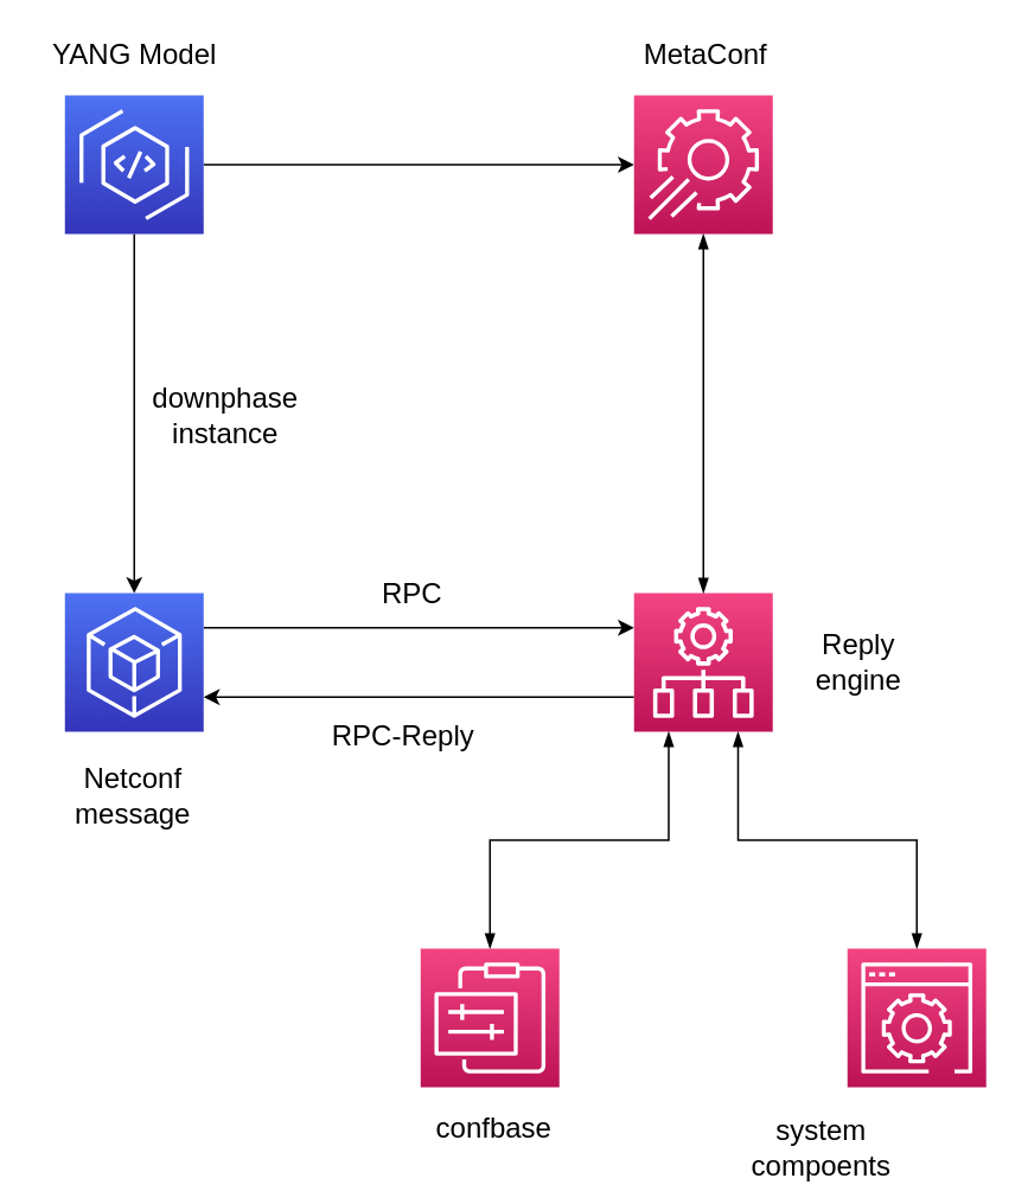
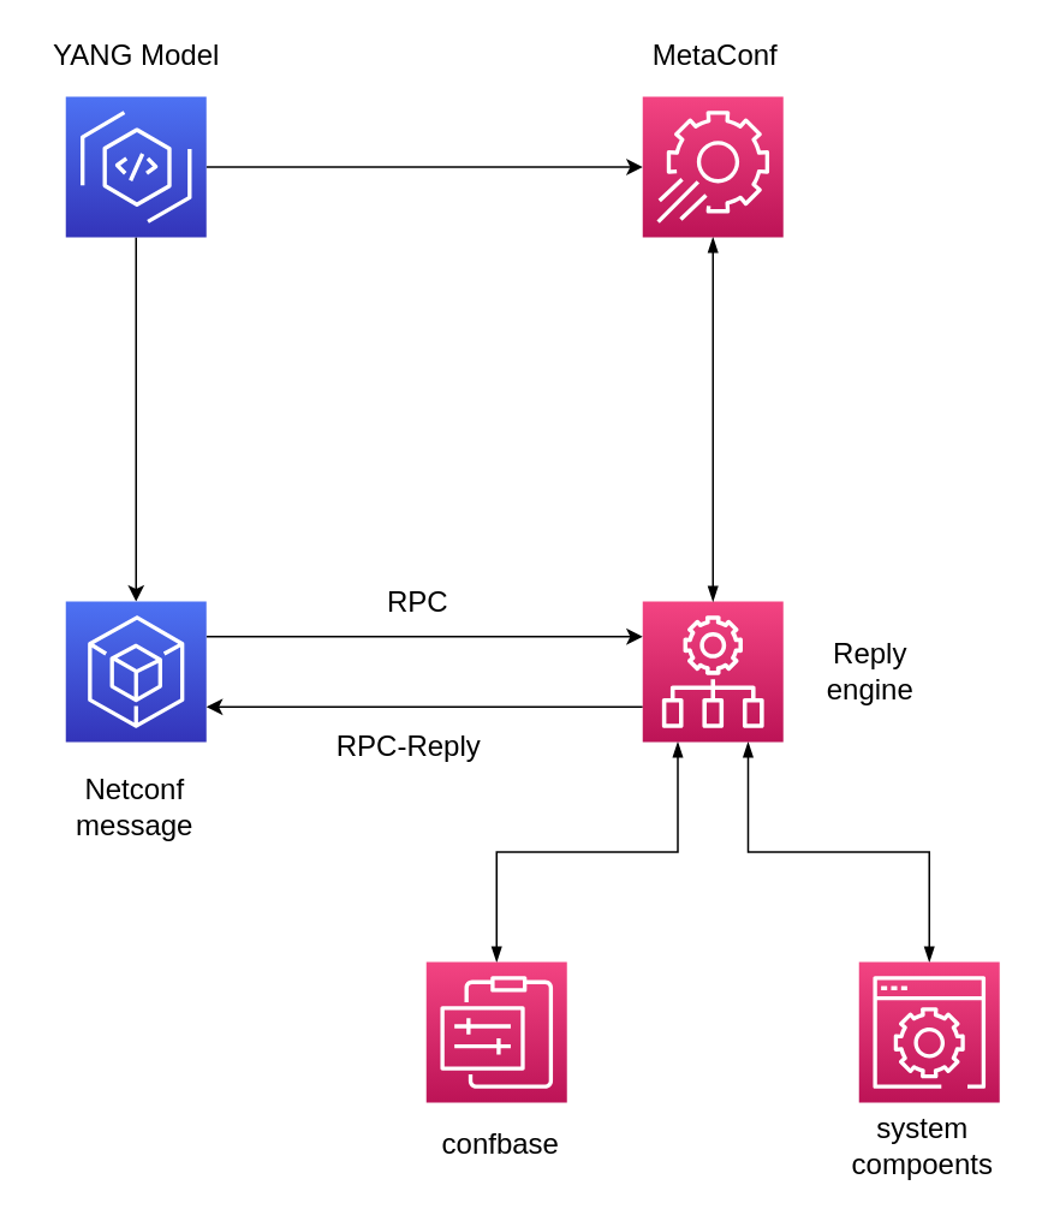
  <mxCell id="0" />
  <mxCell id="1" parent="0" />
  <mxCell id="2" style="edgeStyle=orthogonalEdgeStyle;rounded=0;orthogonalLoop=1;jettySize=auto;html=1;exitX=0;exitY=0.75;exitDx=0;exitDy=0;exitPerimeter=0;entryX=1;entryY=0.75;entryDx=0;entryDy=0;entryPerimeter=0;" edge="1" parent="1" source="5" target="14"><mxGeometry relative="1" as="geometry" /></mxCell>
  <mxCell id="3" style="edgeStyle=orthogonalEdgeStyle;rounded=0;orthogonalLoop=1;jettySize=auto;html=1;exitX=0.25;exitY=1;exitDx=0;exitDy=0;exitPerimeter=0;entryX=0.5;entryY=0;entryDx=0;entryDy=0;entryPerimeter=0;startArrow=blockThin;startFill=1;endArrow=blockThin;endFill=1;" edge="1" parent="1" source="5" target="7"><mxGeometry relative="1" as="geometry" /></mxCell>
  <mxCell id="4" style="edgeStyle=orthogonalEdgeStyle;rounded=0;orthogonalLoop=1;jettySize=auto;html=1;exitX=0.75;exitY=1;exitDx=0;exitDy=0;exitPerimeter=0;entryX=0.5;entryY=0;entryDx=0;entryDy=0;entryPerimeter=0;startArrow=blockThin;startFill=1;endArrow=blockThin;endFill=1;" edge="1" parent="1" source="5" target="6"><mxGeometry relative="1" as="geometry" /></mxCell>
  <mxCell id="5" value="" style="points=[[0,0,0],[0.25,0,0],[0.5,0,0],[0.75,0,0],[1,0,0],[0,1,0],[0.25,1,0],[0.5,1,0],[0.75,1,0],[1,1,0],[0,0.25,0],[0,0.5,0],[0,0.75,0],[1,0.25,0],[1,0.5,0],[1,0.75,0]];points=[[0,0,0],[0.25,0,0],[0.5,0,0],[0.75,0,0],[1,0,0],[0,1,0],[0.25,1,0],[0.5,1,0],[0.75,1,0],[1,1,0],[0,0.25,0],[0,0.5,0],[0,0.75,0],[1,0.25,0],[1,0.5,0],[1,0.75,0]];outlineConnect=0;fontColor=#232F3E;gradientColor=#F34482;gradientDirection=north;fillColor=#BC1356;strokeColor=#ffffff;dashed=0;verticalLabelPosition=bottom;verticalAlign=top;align=center;html=1;fontSize=12;fontStyle=0;aspect=fixed;shape=mxgraph.aws4.resourceIcon;resIcon=mxgraph.aws4.opsworks;" vertex="1" parent="1"><mxGeometry x="356" y="333" width="78" height="78" as="geometry" /></mxCell>
  <mxCell id="6" value="" style="points=[[0,0,0],[0.25,0,0],[0.5,0,0],[0.75,0,0],[1,0,0],[0,1,0],[0.25,1,0],[0.5,1,0],[0.75,1,0],[1,1,0],[0,0.25,0],[0,0.5,0],[0,0.75,0],[1,0.25,0],[1,0.5,0],[1,0.75,0]];points=[[0,0,0],[0.25,0,0],[0.5,0,0],[0.75,0,0],[1,0,0],[0,1,0],[0.25,1,0],[0.5,1,0],[0.75,1,0],[1,1,0],[0,0.25,0],[0,0.5,0],[0,0.75,0],[1,0.25,0],[1,0.5,0],[1,0.75,0]];outlineConnect=0;fontColor=#232F3E;gradientColor=#F34482;gradientDirection=north;fillColor=#BC1356;strokeColor=#ffffff;dashed=0;verticalLabelPosition=bottom;verticalAlign=top;align=center;html=1;fontSize=12;fontStyle=0;aspect=fixed;shape=mxgraph.aws4.resourceIcon;resIcon=mxgraph.aws4.management_console;" vertex="1" parent="1"><mxGeometry x="476" y="533" width="78" height="78" as="geometry" /></mxCell>
  <mxCell id="7" value="" style="points=[[0,0,0],[0.25,0,0],[0.5,0,0],[0.75,0,0],[1,0,0],[0,1,0],[0.25,1,0],[0.5,1,0],[0.75,1,0],[1,1,0],[0,0.25,0],[0,0.5,0],[0,0.75,0],[1,0.25,0],[1,0.5,0],[1,0.75,0]];points=[[0,0,0],[0.25,0,0],[0.5,0,0],[0.75,0,0],[1,0,0],[0,1,0],[0.25,1,0],[0.5,1,0],[0.75,1,0],[1,1,0],[0,0.25,0],[0,0.5,0],[0,0.75,0],[1,0.25,0],[1,0.5,0],[1,0.75,0]];outlineConnect=0;fontColor=#232F3E;gradientColor=#F34482;gradientDirection=north;fillColor=#BC1356;strokeColor=#ffffff;dashed=0;verticalLabelPosition=bottom;verticalAlign=top;align=center;html=1;fontSize=12;fontStyle=0;aspect=fixed;shape=mxgraph.aws4.resourceIcon;resIcon=mxgraph.aws4.management_and_governance;" vertex="1" parent="1"><mxGeometry x="236" y="533" width="78" height="78" as="geometry" /></mxCell>
  <mxCell id="8" style="edgeStyle=orthogonalEdgeStyle;rounded=0;orthogonalLoop=1;jettySize=auto;html=1;exitX=0.5;exitY=1;exitDx=0;exitDy=0;exitPerimeter=0;entryX=0.5;entryY=0;entryDx=0;entryDy=0;entryPerimeter=0;startArrow=blockThin;startFill=1;endArrow=blockThin;endFill=1;" edge="1" parent="1" source="9" target="5"><mxGeometry relative="1" as="geometry" /></mxCell>
  <mxCell id="9" value="" style="points=[[0,0,0],[0.25,0,0],[0.5,0,0],[0.75,0,0],[1,0,0],[0,1,0],[0.25,1,0],[0.5,1,0],[0.75,1,0],[1,1,0],[0,0.25,0],[0,0.5,0],[0,0.75,0],[1,0.25,0],[1,0.5,0],[1,0.75,0]];points=[[0,0,0],[0.25,0,0],[0.5,0,0],[0.75,0,0],[1,0,0],[0,1,0],[0.25,1,0],[0.5,1,0],[0.75,1,0],[1,1,0],[0,0.25,0],[0,0.5,0],[0,0.75,0],[1,0.25,0],[1,0.5,0],[1,0.75,0]];outlineConnect=0;fontColor=#232F3E;gradientColor=#F34482;gradientDirection=north;fillColor=#BC1356;strokeColor=#ffffff;dashed=0;verticalLabelPosition=bottom;verticalAlign=top;align=center;html=1;fontSize=12;fontStyle=0;aspect=fixed;shape=mxgraph.aws4.resourceIcon;resIcon=mxgraph.aws4.app_config;" vertex="1" parent="1"><mxGeometry x="356" y="53" width="78" height="78" as="geometry" /></mxCell>
  <mxCell id="10" style="edgeStyle=orthogonalEdgeStyle;rounded=0;orthogonalLoop=1;jettySize=auto;html=1;exitX=1;exitY=0.5;exitDx=0;exitDy=0;exitPerimeter=0;entryX=0;entryY=0.5;entryDx=0;entryDy=0;entryPerimeter=0;" edge="1" parent="1" source="12" target="9"><mxGeometry relative="1" as="geometry" /></mxCell>
  <mxCell id="11" style="edgeStyle=orthogonalEdgeStyle;rounded=0;orthogonalLoop=1;jettySize=auto;html=1;entryX=0.5;entryY=0;entryDx=0;entryDy=0;entryPerimeter=0;" edge="1" parent="1" source="12" target="14"><mxGeometry relative="1" as="geometry" /></mxCell>
  <mxCell id="12" value="" style="points=[[0,0,0],[0.25,0,0],[0.5,0,0],[0.75,0,0],[1,0,0],[0,1,0],[0.25,1,0],[0.5,1,0],[0.75,1,0],[1,1,0],[0,0.25,0],[0,0.5,0],[0,0.75,0],[1,0.25,0],[1,0.5,0],[1,0.75,0]];outlineConnect=0;fontColor=#232F3E;gradientColor=#4D72F3;gradientDirection=north;fillColor=#3334B9;strokeColor=#ffffff;dashed=0;verticalLabelPosition=bottom;verticalAlign=top;align=center;html=1;fontSize=12;fontStyle=0;aspect=fixed;shape=mxgraph.aws4.resourceIcon;resIcon=mxgraph.aws4.codeartifact;" vertex="1" parent="1"><mxGeometry x="36" y="53" width="78" height="78" as="geometry" /></mxCell>
  <mxCell id="13" style="edgeStyle=orthogonalEdgeStyle;rounded=0;orthogonalLoop=1;jettySize=auto;html=1;exitX=1;exitY=0.25;exitDx=0;exitDy=0;exitPerimeter=0;entryX=0;entryY=0.25;entryDx=0;entryDy=0;entryPerimeter=0;" edge="1" parent="1" source="14" target="5"><mxGeometry relative="1" as="geometry" /></mxCell>
  <mxCell id="14" value="" style="points=[[0,0,0],[0.25,0,0],[0.5,0,0],[0.75,0,0],[1,0,0],[0,1,0],[0.25,1,0],[0.5,1,0],[0.75,1,0],[1,1,0],[0,0.25,0],[0,0.5,0],[0,0.75,0],[1,0.25,0],[1,0.5,0],[1,0.75,0]];outlineConnect=0;fontColor=#232F3E;gradientColor=#4D72F3;gradientDirection=north;fillColor=#3334B9;strokeColor=#ffffff;dashed=0;verticalLabelPosition=bottom;verticalAlign=top;align=center;html=1;fontSize=12;fontStyle=0;aspect=fixed;shape=mxgraph.aws4.resourceIcon;resIcon=mxgraph.aws4.tools_and_sdks;" vertex="1" parent="1"><mxGeometry x="36" y="333" width="78" height="78" as="geometry" /></mxCell>
  <mxCell id="15" value="&lt;font style=&quot;font-size: 16px&quot;&gt;YANG Model&lt;/font&gt;" style="text;html=1;resizable=0;autosize=1;align=center;verticalAlign=middle;points=[];fillColor=none;strokeColor=none;rounded=0;" vertex="1" parent="1"><mxGeometry x="20" y="20" width="110" height="20" as="geometry" /></mxCell>
  <mxCell id="16" value="&lt;font style=&quot;font-size: 16px&quot;&gt;MetaConf&lt;/font&gt;" style="text;html=1;resizable=0;autosize=1;align=center;verticalAlign=middle;points=[];fillColor=none;strokeColor=none;rounded=0;" vertex="1" parent="1"><mxGeometry x="356" y="20" width="80" height="20" as="geometry" /></mxCell>
  <mxCell id="17" value="&lt;font style=&quot;font-size: 16px&quot;&gt;RPC&lt;/font&gt;" style="text;html=1;resizable=0;autosize=1;align=center;verticalAlign=middle;points=[];fillColor=none;strokeColor=none;rounded=0;" vertex="1" parent="1"><mxGeometry x="206" y="323" width="50" height="20" as="geometry" /></mxCell>
  <mxCell id="18" value="&lt;font style=&quot;font-size: 16px&quot;&gt;RPC-Reply&lt;/font&gt;" style="text;html=1;resizable=0;autosize=1;align=center;verticalAlign=middle;points=[];fillColor=none;strokeColor=none;rounded=0;" vertex="1" parent="1"><mxGeometry x="176" y="403" width="100" height="20" as="geometry" /></mxCell>
- <mxCell id="19" value="&lt;font style=&quot;font-size: 16px&quot;&gt;downphase&lt;br&gt;instance&lt;br&gt;&lt;/font&gt;" style="text;html=1;resizable=0;autosize=1;align=center;verticalAlign=middle;points=[];fillColor=none;strokeColor=none;rounded=0;" vertex="1" parent="1"><mxGeometry x="76" y="213" width="100" height="40" as="geometry" /></mxCell>
  <mxCell id="20" value="&lt;font style=&quot;font-size: 16px&quot;&gt;Netconf&lt;br&gt;message&lt;br&gt;&lt;/font&gt;" style="text;html=1;resizable=0;autosize=1;align=center;verticalAlign=middle;points=[];fillColor=none;strokeColor=none;rounded=0;" vertex="1" parent="1"><mxGeometry x="34" y="427" width="80" height="40" as="geometry" /></mxCell>
  <mxCell id="21" value="&lt;font style=&quot;font-size: 16px&quot;&gt;Reply&lt;br&gt;engine&lt;br&gt;&lt;/font&gt;" style="text;html=1;resizable=0;autosize=1;align=center;verticalAlign=middle;points=[];fillColor=none;strokeColor=none;rounded=0;" vertex="1" parent="1"><mxGeometry x="447" y="352" width="70" height="40" as="geometry" /></mxCell>
  <mxCell id="22" value="&lt;span style=&quot;font-size: 16px&quot;&gt;confbase&lt;/span&gt;" style="text;html=1;resizable=0;autosize=1;align=center;verticalAlign=middle;points=[];fillColor=none;strokeColor=none;rounded=0;" vertex="1" parent="1"><mxGeometry x="237" y="624" width="80" height="20" as="geometry" /></mxCell>
- <mxCell id="23" value="&lt;font style=&quot;font-size: 16px&quot;&gt;system&lt;br&gt;compoents&lt;/font&gt;" style="text;html=1;resizable=0;autosize=1;align=center;verticalAlign=middle;points=[];fillColor=none;strokeColor=none;rounded=0;" vertex="1" parent="1"><mxGeometry x="416" y="625" width="90" height="40" as="geometry" /></mxCell>
+ <mxCell id="23" value="&lt;font style=&quot;font-size: 16px&quot;&gt;system&lt;br&gt;compoents&lt;/font&gt;" style="text;html=1;resizable=0;autosize=1;align=center;verticalAlign=middle;points=[];fillColor=none;strokeColor=none;rounded=0;" vertex="1" parent="1"><mxGeometry x="466" y="615" width="90" height="40" as="geometry" /></mxCell>
